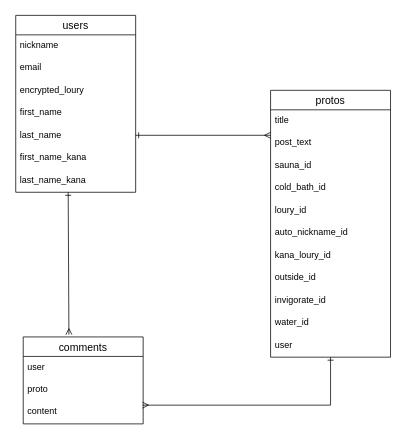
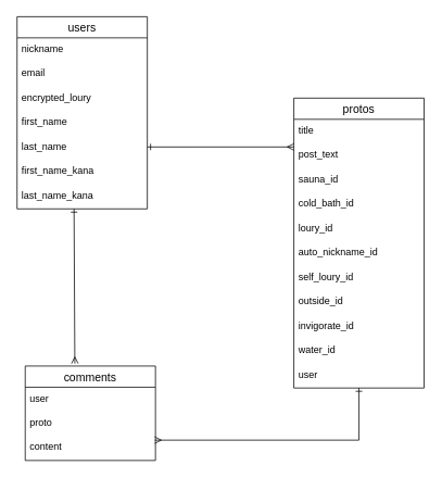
  <mxCell id="0" />
  <mxCell id="1" parent="0" />
  <mxCell id="2" value="users" style="swimlane;fontStyle=0;childLayout=stackLayout;horizontal=1;startSize=26;horizontalStack=0;resizeParent=1;resizeParentMax=0;resizeLast=0;collapsible=1;marginBottom=0;align=center;fontSize=14;" vertex="1" parent="1"><mxGeometry x="20" y="20" width="160" height="236" as="geometry" /></mxCell>
  <mxCell id="3" value="nickname" style="text;strokeColor=none;fillColor=none;spacingLeft=4;spacingRight=4;overflow=hidden;rotatable=0;points=[[0,0.5],[1,0.5]];portConstraint=eastwest;fontSize=12;" vertex="1" parent="2"><mxGeometry y="26" width="160" height="30" as="geometry" /></mxCell>
  <mxCell id="4" value="email" style="text;strokeColor=none;fillColor=none;spacingLeft=4;spacingRight=4;overflow=hidden;rotatable=0;points=[[0,0.5],[1,0.5]];portConstraint=eastwest;fontSize=12;" vertex="1" parent="2"><mxGeometry y="56" width="160" height="30" as="geometry" /></mxCell>
  <mxCell id="5" value="encrypted_loury" style="text;strokeColor=none;fillColor=none;spacingLeft=4;spacingRight=4;overflow=hidden;rotatable=0;points=[[0,0.5],[1,0.5]];portConstraint=eastwest;fontSize=12;" vertex="1" parent="2"><mxGeometry y="86" width="160" height="30" as="geometry" /></mxCell>
  <mxCell id="6" value="first_name" style="text;strokeColor=none;fillColor=none;spacingLeft=4;spacingRight=4;overflow=hidden;rotatable=0;points=[[0,0.5],[1,0.5]];portConstraint=eastwest;fontSize=12;" vertex="1" parent="2"><mxGeometry y="116" width="160" height="30" as="geometry" /></mxCell>
  <mxCell id="7" value="last_name" style="text;strokeColor=none;fillColor=none;spacingLeft=4;spacingRight=4;overflow=hidden;rotatable=0;points=[[0,0.5],[1,0.5]];portConstraint=eastwest;fontSize=12;" vertex="1" parent="2"><mxGeometry y="146" width="160" height="30" as="geometry" /></mxCell>
  <mxCell id="8" value="first_name_kana" style="text;strokeColor=none;fillColor=none;spacingLeft=4;spacingRight=4;overflow=hidden;rotatable=0;points=[[0,0.5],[1,0.5]];portConstraint=eastwest;fontSize=12;" vertex="1" parent="2"><mxGeometry y="176" width="160" height="30" as="geometry" /></mxCell>
  <mxCell id="9" value="last_name_kana" style="text;strokeColor=none;fillColor=none;spacingLeft=4;spacingRight=4;overflow=hidden;rotatable=0;points=[[0,0.5],[1,0.5]];portConstraint=eastwest;fontSize=12;" vertex="1" parent="2"><mxGeometry y="206" width="160" height="30" as="geometry" /></mxCell>
  <mxCell id="10" value="protos" style="swimlane;fontStyle=0;childLayout=stackLayout;horizontal=1;startSize=26;horizontalStack=0;resizeParent=1;resizeParentMax=0;resizeLast=0;collapsible=1;marginBottom=0;align=center;fontSize=14;" vertex="1" parent="1"><mxGeometry x="360" y="120" width="160" height="356" as="geometry" /></mxCell>
  <mxCell id="11" value="title" style="text;strokeColor=none;fillColor=none;spacingLeft=4;spacingRight=4;overflow=hidden;rotatable=0;points=[[0,0.5],[1,0.5]];portConstraint=eastwest;fontSize=12;" vertex="1" parent="10"><mxGeometry y="26" width="160" height="30" as="geometry" /></mxCell>
  <mxCell id="12" value="post_text" style="text;strokeColor=none;fillColor=none;spacingLeft=4;spacingRight=4;overflow=hidden;rotatable=0;points=[[0,0.5],[1,0.5]];portConstraint=eastwest;fontSize=12;" vertex="1" parent="10"><mxGeometry y="56" width="160" height="30" as="geometry" /></mxCell>
  <mxCell id="13" value="sauna_id" style="text;strokeColor=none;fillColor=none;spacingLeft=4;spacingRight=4;overflow=hidden;rotatable=0;points=[[0,0.5],[1,0.5]];portConstraint=eastwest;fontSize=12;" vertex="1" parent="10"><mxGeometry y="86" width="160" height="30" as="geometry" /></mxCell>
  <mxCell id="14" value="cold_bath_id" style="text;strokeColor=none;fillColor=none;spacingLeft=4;spacingRight=4;overflow=hidden;rotatable=0;points=[[0,0.5],[1,0.5]];portConstraint=eastwest;fontSize=12;" vertex="1" parent="10"><mxGeometry y="116" width="160" height="30" as="geometry" /></mxCell>
  <mxCell id="15" value="loury_id" style="text;strokeColor=none;fillColor=none;spacingLeft=4;spacingRight=4;overflow=hidden;rotatable=0;points=[[0,0.5],[1,0.5]];portConstraint=eastwest;fontSize=12;" vertex="1" parent="10"><mxGeometry y="146" width="160" height="30" as="geometry" /></mxCell>
  <mxCell id="16" value="auto_nickname_id" style="text;strokeColor=none;fillColor=none;spacingLeft=4;spacingRight=4;overflow=hidden;rotatable=0;points=[[0,0.5],[1,0.5]];portConstraint=eastwest;fontSize=12;" vertex="1" parent="10"><mxGeometry y="176" width="160" height="30" as="geometry" /></mxCell>
- <mxCell id="17" value="kana_loury_id" style="text;strokeColor=none;fillColor=none;spacingLeft=4;spacingRight=4;overflow=hidden;rotatable=0;points=[[0,0.5],[1,0.5]];portConstraint=eastwest;fontSize=12;" vertex="1" parent="10"><mxGeometry y="206" width="160" height="30" as="geometry" /></mxCell>
+ <mxCell id="17" value="self_loury_id" style="text;strokeColor=none;fillColor=none;spacingLeft=4;spacingRight=4;overflow=hidden;rotatable=0;points=[[0,0.5],[1,0.5]];portConstraint=eastwest;fontSize=12;" vertex="1" parent="10"><mxGeometry y="206" width="160" height="30" as="geometry" /></mxCell>
  <mxCell id="18" value="outside_id" style="text;strokeColor=none;fillColor=none;spacingLeft=4;spacingRight=4;overflow=hidden;rotatable=0;points=[[0,0.5],[1,0.5]];portConstraint=eastwest;fontSize=12;" vertex="1" parent="10"><mxGeometry y="236" width="160" height="30" as="geometry" /></mxCell>
  <mxCell id="19" value="invigorate_id" style="text;strokeColor=none;fillColor=none;spacingLeft=4;spacingRight=4;overflow=hidden;rotatable=0;points=[[0,0.5],[1,0.5]];portConstraint=eastwest;fontSize=12;" vertex="1" parent="10"><mxGeometry y="266" width="160" height="30" as="geometry" /></mxCell>
  <mxCell id="20" value="water_id" style="text;strokeColor=none;fillColor=none;spacingLeft=4;spacingRight=4;overflow=hidden;rotatable=0;points=[[0,0.5],[1,0.5]];portConstraint=eastwest;fontSize=12;" vertex="1" parent="10"><mxGeometry y="296" width="160" height="30" as="geometry" /></mxCell>
  <mxCell id="21" value="user" style="text;strokeColor=none;fillColor=none;spacingLeft=4;spacingRight=4;overflow=hidden;rotatable=0;points=[[0,0.5],[1,0.5]];portConstraint=eastwest;fontSize=12;" vertex="1" parent="10"><mxGeometry y="326" width="160" height="30" as="geometry" /></mxCell>
  <mxCell id="22" value="comments" style="swimlane;fontStyle=0;childLayout=stackLayout;horizontal=1;startSize=26;horizontalStack=0;resizeParent=1;resizeParentMax=0;resizeLast=0;collapsible=1;marginBottom=0;align=center;fontSize=14;" vertex="1" parent="1"><mxGeometry x="30" y="449" width="160" height="116" as="geometry" /></mxCell>
  <mxCell id="23" value="user" style="text;strokeColor=none;fillColor=none;spacingLeft=4;spacingRight=4;overflow=hidden;rotatable=0;points=[[0,0.5],[1,0.5]];portConstraint=eastwest;fontSize=12;" vertex="1" parent="22"><mxGeometry y="26" width="160" height="30" as="geometry" /></mxCell>
  <mxCell id="24" value="proto" style="text;strokeColor=none;fillColor=none;spacingLeft=4;spacingRight=4;overflow=hidden;rotatable=0;points=[[0,0.5],[1,0.5]];portConstraint=eastwest;fontSize=12;" vertex="1" parent="22"><mxGeometry y="56" width="160" height="30" as="geometry" /></mxCell>
  <mxCell id="25" value="content" style="text;strokeColor=none;fillColor=none;spacingLeft=4;spacingRight=4;overflow=hidden;rotatable=0;points=[[0,0.5],[1,0.5]];portConstraint=eastwest;fontSize=12;" vertex="1" parent="22"><mxGeometry y="86" width="160" height="30" as="geometry" /></mxCell>
  <mxCell id="26" value="" style="endArrow=ERmany;html=1;rounded=0;entryX=0;entryY=0.133;entryDx=0;entryDy=0;entryPerimeter=0;startArrow=ERone;startFill=0;endFill=0;" edge="1" parent="1" target="12"><mxGeometry relative="1" as="geometry"><mxPoint x="180" y="180" as="sourcePoint" /><mxPoint x="340" y="180" as="targetPoint" /></mxGeometry></mxCell>
  <mxCell id="27" value="" style="endArrow=ERmany;html=1;rounded=0;entryX=0.381;entryY=-0.026;entryDx=0;entryDy=0;entryPerimeter=0;startArrow=ERone;startFill=0;endFill=0;" edge="1" parent="1" target="22"><mxGeometry relative="1" as="geometry"><mxPoint x="90" y="256.01" as="sourcePoint" /><mxPoint x="270" y="256" as="targetPoint" /></mxGeometry></mxCell>
  <mxCell id="28" value="" style="endArrow=ERmany;html=1;rounded=0;startArrow=ERone;startFill=0;endFill=0;entryX=0.994;entryY=0.167;entryDx=0;entryDy=0;entryPerimeter=0;" edge="1" parent="1" target="25"><mxGeometry relative="1" as="geometry"><mxPoint x="440" y="476.01" as="sourcePoint" /><mxPoint x="570" y="550" as="targetPoint" /><Array as="points"><mxPoint x="440" y="540" /></Array></mxGeometry></mxCell>
